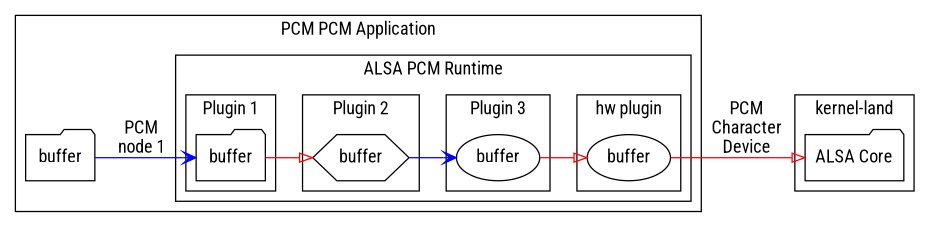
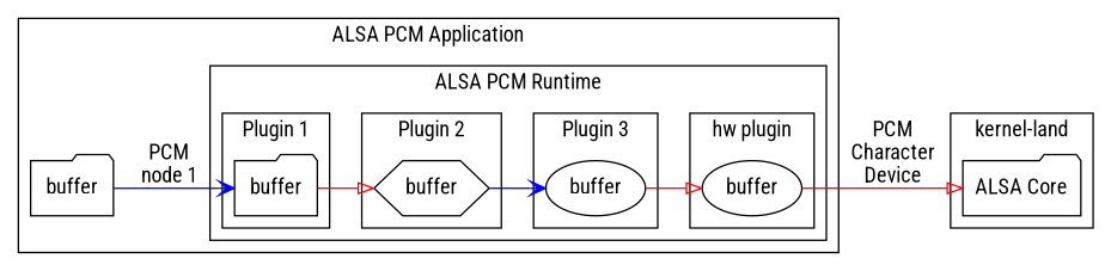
  digraph {
    rankdir=LR
    fontname="Roboto Condensed"
    node [shape=folder fontname="Roboto Condensed"]
    edge [color=red arrowhead=onormal fontname="Roboto Condensed"]
    n1 [label=buffer]
    n2 [label=buffer shape=hexagon]
    n3 [label=buffer shape=ellipse]
    n4 [label=buffer shape=ellipse]
    n5 [label=buffer]
    n6 [label="ALSA Core"]
    subgraph cluster_1 {
-     label="PCM PCM Application"
+     label="ALSA PCM Application"
      n5
      subgraph cluster_2 {
        label="ALSA PCM Runtime"
        subgraph cluster_3 {
          label="Plugin 1"
          n1
        }
        subgraph cluster_4 {
          label="Plugin 2"
          n2
        }
        subgraph cluster_5 {
          label="Plugin 3"
          n3
        }
        subgraph cluster_6 {
          label="hw plugin"
          n4
        }
      }
    }
    subgraph cluster_7 {
      label="kernel-land"
      n6
    }
    n1 -> n2
    n2 -> n3 [color=blue arrowhead=vee]
    n3 -> n4
    n4 -> n6 [label="PCM\nCharacter\nDevice"]
    n5 -> n1 [label="PCM\nnode 1" color=blue arrowhead=vee]
  }
